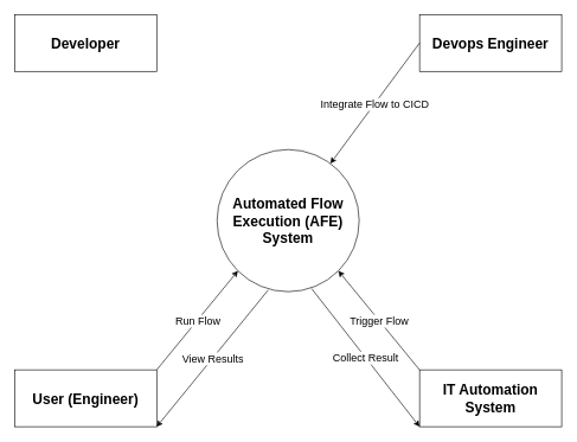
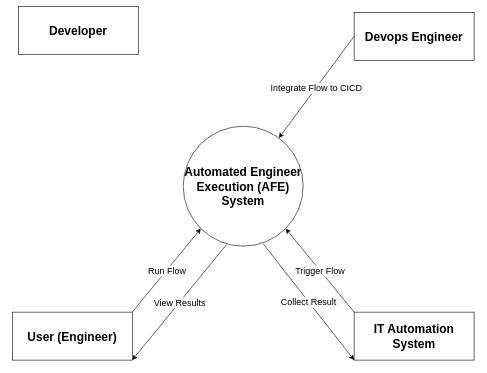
  <mxCell id="0" />
  <mxCell id="1" parent="0" />
- <mxCell id="2" value="&lt;b&gt;&lt;font style=&quot;font-size: 20px&quot;&gt;Automated Flow Execution (AFE) System&lt;/font&gt;&lt;/b&gt;" style="ellipse;whiteSpace=wrap;html=1;aspect=fixed;" parent="1" vertex="1"><mxGeometry x="305" y="210" width="200" height="200" as="geometry" /></mxCell>
- <mxCell id="3" value="&lt;b&gt;Developer&lt;/b&gt;" style="rounded=0;whiteSpace=wrap;html=1;fontSize=20;" parent="1" vertex="1"><mxGeometry x="20" y="20" width="200" height="80" as="geometry" /></mxCell>
+ <mxCell id="2" value="&lt;b&gt;&lt;font style=&quot;font-size: 20px&quot;&gt;Automated Engineer Execution (AFE) System&lt;/font&gt;&lt;/b&gt;" style="ellipse;whiteSpace=wrap;html=1;aspect=fixed;" parent="1" vertex="1"><mxGeometry x="305" y="210" width="200" height="200" as="geometry" /></mxCell>
+ <mxCell id="3" value="&lt;b&gt;Developer&lt;/b&gt;" style="rounded=0;whiteSpace=wrap;html=1;fontSize=20;" parent="1" vertex="1"><mxGeometry x="30" y="10" width="200" height="80" as="geometry" /></mxCell>
  <mxCell id="4" value="&lt;b&gt;User (Engineer)&lt;/b&gt;" style="rounded=0;whiteSpace=wrap;html=1;fontSize=20;" parent="1" vertex="1"><mxGeometry x="20" y="520" width="200" height="80" as="geometry" /></mxCell>
  <mxCell id="5" value="&lt;b&gt;Devops Engineer&lt;/b&gt;" style="rounded=0;whiteSpace=wrap;html=1;fontSize=20;" parent="1" vertex="1"><mxGeometry x="590" y="20" width="200" height="80" as="geometry" /></mxCell>
  <mxCell id="6" value="&lt;b&gt;IT Automation System&lt;/b&gt;" style="rounded=0;whiteSpace=wrap;html=1;fontSize=20;" parent="1" vertex="1"><mxGeometry x="590" y="520" width="200" height="80" as="geometry" /></mxCell>
  <mxCell id="7" value="" style="endArrow=classic;html=1;rounded=0;fontSize=15;exitX=1;exitY=0;exitDx=0;exitDy=0;entryX=0;entryY=1;entryDx=0;entryDy=0;" parent="1" source="4" target="2" edge="1"><mxGeometry relative="1" as="geometry"><mxPoint x="200" y="310" as="sourcePoint" /><mxPoint x="300" y="310" as="targetPoint" /></mxGeometry></mxCell>
  <mxCell id="8" value="&lt;font style=&quot;font-size: 15px;&quot;&gt;Run Flow&lt;/font&gt;" style="edgeLabel;resizable=0;html=1;align=center;verticalAlign=middle;fontSize=15;" parent="7" connectable="0" vertex="1"><mxGeometry relative="1" as="geometry" /></mxCell>
  <mxCell id="9" value="" style="endArrow=classic;html=1;rounded=0;fontSize=15;entryX=1;entryY=1;entryDx=0;entryDy=0;exitX=0.36;exitY=0.988;exitDx=0;exitDy=0;exitPerimeter=0;" parent="1" source="2" target="4" edge="1"><mxGeometry relative="1" as="geometry"><mxPoint x="370" y="400" as="sourcePoint" /><mxPoint x="300" y="310" as="targetPoint" /></mxGeometry></mxCell>
  <mxCell id="10" value="&lt;span style=&quot;font-size: 15px;&quot;&gt;View Results&lt;/span&gt;" style="edgeLabel;resizable=0;html=1;align=center;verticalAlign=middle;fontSize=15;" parent="9" connectable="0" vertex="1"><mxGeometry relative="1" as="geometry" /></mxCell>
  <mxCell id="11" value="" style="endArrow=classic;html=1;rounded=0;fontSize=10;exitX=0;exitY=0;exitDx=0;exitDy=0;entryX=1;entryY=1;entryDx=0;entryDy=0;" parent="1" source="6" target="2" edge="1"><mxGeometry relative="1" as="geometry"><mxPoint x="430" y="330" as="sourcePoint" /><mxPoint x="530" y="330" as="targetPoint" /></mxGeometry></mxCell>
  <mxCell id="12" value="Trigger Flow" style="edgeLabel;resizable=0;html=1;align=center;verticalAlign=middle;fontSize=15;" parent="11" connectable="0" vertex="1"><mxGeometry relative="1" as="geometry" /></mxCell>
  <mxCell id="13" value="" style="endArrow=classic;html=1;rounded=0;fontSize=10;exitX=0.665;exitY=0.978;exitDx=0;exitDy=0;exitPerimeter=0;entryX=0;entryY=1;entryDx=0;entryDy=0;" parent="1" source="2" target="6" edge="1"><mxGeometry relative="1" as="geometry"><mxPoint x="460" y="410" as="sourcePoint" /><mxPoint x="560" y="410" as="targetPoint" /></mxGeometry></mxCell>
  <mxCell id="14" value="Collect Result" style="edgeLabel;resizable=0;html=1;align=center;verticalAlign=middle;fontSize=15;" parent="13" connectable="0" vertex="1"><mxGeometry relative="1" as="geometry" /></mxCell>
  <mxCell id="15" value="" style="endArrow=classic;html=1;rounded=0;fontSize=10;" parent="1" target="2" edge="1"><mxGeometry relative="1" as="geometry"><mxPoint x="590" y="60" as="sourcePoint" /><mxPoint x="600" y="330" as="targetPoint" /></mxGeometry></mxCell>
  <mxCell id="16" value="Integrate Flow to CICD" style="edgeLabel;resizable=0;html=1;align=center;verticalAlign=middle;fontSize=15;" parent="15" connectable="0" vertex="1"><mxGeometry relative="1" as="geometry" /></mxCell>
